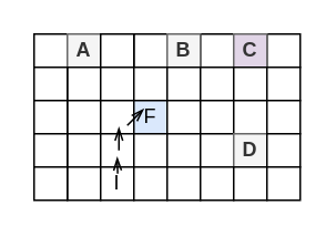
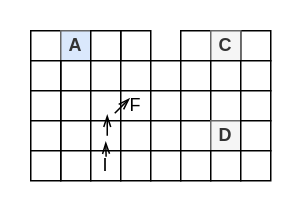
  <mxCell id="0" />
  <mxCell id="1" parent="0" />
  <mxCell id="2" value="" style="rounded=0;whiteSpace=wrap;html=1;" vertex="1" parent="1"><mxGeometry x="20" y="20" width="20" height="20" as="geometry" /></mxCell>
- <mxCell id="3" value="A" style="rounded=0;whiteSpace=wrap;html=1;fontStyle=1;fillColor=#f5f5f5;strokeColor=#666666;fontColor=#333333;" vertex="1" parent="1"><mxGeometry x="40" y="20" width="20" height="20" as="geometry" /></mxCell>
+ <mxCell id="3" value="A" style="rounded=0;whiteSpace=wrap;html=1;fontStyle=1;fillColor=#dae8fc;strokeColor=#666666;fontColor=#333333;" vertex="1" parent="1"><mxGeometry x="40" y="20" width="20" height="20" as="geometry" /></mxCell>
  <mxCell id="4" value="" style="rounded=0;whiteSpace=wrap;html=1;" vertex="1" parent="1"><mxGeometry x="40" y="40" width="20" height="20" as="geometry" /></mxCell>
  <mxCell id="5" value="" style="rounded=0;whiteSpace=wrap;html=1;" vertex="1" parent="1"><mxGeometry x="20" y="40" width="20" height="20" as="geometry" /></mxCell>
  <mxCell id="6" value="" style="rounded=0;whiteSpace=wrap;html=1;" vertex="1" parent="1"><mxGeometry x="80" y="20" width="20" height="20" as="geometry" /></mxCell>
  <mxCell id="7" value="" style="rounded=0;whiteSpace=wrap;html=1;" vertex="1" parent="1"><mxGeometry x="60" y="20" width="20" height="20" as="geometry" /></mxCell>
  <mxCell id="8" value="" style="rounded=0;whiteSpace=wrap;html=1;" vertex="1" parent="1"><mxGeometry x="120" y="20" width="20" height="20" as="geometry" /></mxCell>
- <mxCell id="9" value="&lt;b&gt;B&lt;/b&gt;" style="rounded=0;whiteSpace=wrap;html=1;fillColor=#f5f5f5;strokeColor=#666666;fontColor=#333333;" vertex="1" parent="1"><mxGeometry x="100" y="20" width="20" height="20" as="geometry" /></mxCell>
  <mxCell id="10" value="" style="rounded=0;whiteSpace=wrap;html=1;" vertex="1" parent="1"><mxGeometry x="160" y="20" width="20" height="20" as="geometry" /></mxCell>
- <mxCell id="11" value="C" style="rounded=0;whiteSpace=wrap;html=1;fontStyle=1;fillColor=#e1d5e7;strokeColor=#666666;fontColor=#333333;" vertex="1" parent="1"><mxGeometry x="140" y="20" width="20" height="20" as="geometry" /></mxCell>
+ <mxCell id="11" value="C" style="rounded=0;whiteSpace=wrap;html=1;fontStyle=1;fillColor=#f5f5f5;strokeColor=#666666;fontColor=#333333;" vertex="1" parent="1"><mxGeometry x="140" y="20" width="20" height="20" as="geometry" /></mxCell>
  <mxCell id="12" value="" style="rounded=0;whiteSpace=wrap;html=1;" vertex="1" parent="1"><mxGeometry x="60" y="40" width="20" height="20" as="geometry" /></mxCell>
  <mxCell id="13" value="" style="rounded=0;whiteSpace=wrap;html=1;" vertex="1" parent="1"><mxGeometry x="80" y="40" width="20" height="20" as="geometry" /></mxCell>
  <mxCell id="14" value="" style="rounded=0;whiteSpace=wrap;html=1;fontStyle=1" vertex="1" parent="1"><mxGeometry x="100" y="40" width="20" height="20" as="geometry" /></mxCell>
  <mxCell id="15" value="" style="rounded=0;whiteSpace=wrap;html=1;" vertex="1" parent="1"><mxGeometry x="120" y="40" width="20" height="20" as="geometry" /></mxCell>
  <mxCell id="16" value="" style="rounded=0;whiteSpace=wrap;html=1;" vertex="1" parent="1"><mxGeometry x="140" y="40" width="20" height="20" as="geometry" /></mxCell>
  <mxCell id="17" value="" style="rounded=0;whiteSpace=wrap;html=1;" vertex="1" parent="1"><mxGeometry x="160" y="40" width="20" height="20" as="geometry" /></mxCell>
  <mxCell id="18" value="" style="rounded=0;whiteSpace=wrap;html=1;" vertex="1" parent="1"><mxGeometry x="40" y="60" width="20" height="20" as="geometry" /></mxCell>
  <mxCell id="19" value="" style="rounded=0;whiteSpace=wrap;html=1;fontStyle=1" vertex="1" parent="1"><mxGeometry x="20" y="60" width="20" height="20" as="geometry" /></mxCell>
  <mxCell id="20" value="" style="rounded=0;whiteSpace=wrap;html=1;" vertex="1" parent="1"><mxGeometry x="60" y="60" width="20" height="20" as="geometry" /></mxCell>
- <mxCell id="21" value="F" style="rounded=0;whiteSpace=wrap;html=1;fillColor=#dae8fc;" vertex="1" parent="1"><mxGeometry x="80" y="60" width="20" height="20" as="geometry" /></mxCell>
+ <mxCell id="21" value="F" style="rounded=0;whiteSpace=wrap;html=1;" vertex="1" parent="1"><mxGeometry x="80" y="60" width="20" height="20" as="geometry" /></mxCell>
  <mxCell id="22" value="" style="rounded=0;whiteSpace=wrap;html=1;" vertex="1" parent="1"><mxGeometry x="100" y="60" width="20" height="20" as="geometry" /></mxCell>
  <mxCell id="23" value="" style="rounded=0;whiteSpace=wrap;html=1;" vertex="1" parent="1"><mxGeometry x="120" y="60" width="20" height="20" as="geometry" /></mxCell>
  <mxCell id="24" value="" style="rounded=0;whiteSpace=wrap;html=1;" vertex="1" parent="1"><mxGeometry x="140" y="60" width="20" height="20" as="geometry" /></mxCell>
  <mxCell id="25" value="" style="rounded=0;whiteSpace=wrap;html=1;" vertex="1" parent="1"><mxGeometry x="160" y="60" width="20" height="20" as="geometry" /></mxCell>
  <mxCell id="26" value="" style="rounded=0;whiteSpace=wrap;html=1;" vertex="1" parent="1"><mxGeometry x="40" y="80" width="20" height="20" as="geometry" /></mxCell>
  <mxCell id="27" value="" style="rounded=0;whiteSpace=wrap;html=1;" vertex="1" parent="1"><mxGeometry x="20" y="80" width="20" height="20" as="geometry" /></mxCell>
  <mxCell id="28" value="" style="rounded=0;whiteSpace=wrap;html=1;" vertex="1" parent="1"><mxGeometry x="60" y="80" width="20" height="20" as="geometry" /></mxCell>
  <mxCell id="29" value="" style="rounded=0;whiteSpace=wrap;html=1;" vertex="1" parent="1"><mxGeometry x="80" y="80" width="20" height="20" as="geometry" /></mxCell>
  <mxCell id="30" value="" style="rounded=0;whiteSpace=wrap;html=1;" vertex="1" parent="1"><mxGeometry x="100" y="80" width="20" height="20" as="geometry" /></mxCell>
  <mxCell id="31" value="" style="rounded=0;whiteSpace=wrap;html=1;" vertex="1" parent="1"><mxGeometry x="120" y="80" width="20" height="20" as="geometry" /></mxCell>
  <mxCell id="32" value="D" style="rounded=0;whiteSpace=wrap;html=1;fontStyle=1;fillColor=#f5f5f5;strokeColor=#666666;fontColor=#333333;" vertex="1" parent="1"><mxGeometry x="140" y="80" width="20" height="20" as="geometry" /></mxCell>
  <mxCell id="33" value="" style="rounded=0;whiteSpace=wrap;html=1;" vertex="1" parent="1"><mxGeometry x="160" y="80" width="20" height="20" as="geometry" /></mxCell>
  <mxCell id="34" value="" style="rounded=0;whiteSpace=wrap;html=1;" vertex="1" parent="1"><mxGeometry x="40" y="100" width="20" height="20" as="geometry" /></mxCell>
  <mxCell id="35" value="" style="rounded=0;whiteSpace=wrap;html=1;" vertex="1" parent="1"><mxGeometry x="20" y="100" width="20" height="20" as="geometry" /></mxCell>
  <mxCell id="36" value="I" style="rounded=0;whiteSpace=wrap;html=1;" vertex="1" parent="1"><mxGeometry x="60" y="100" width="20" height="20" as="geometry" /></mxCell>
  <mxCell id="37" value="" style="rounded=0;whiteSpace=wrap;html=1;" vertex="1" parent="1"><mxGeometry x="80" y="100" width="20" height="20" as="geometry" /></mxCell>
  <mxCell id="38" value="" style="rounded=0;whiteSpace=wrap;html=1;" vertex="1" parent="1"><mxGeometry x="100" y="100" width="20" height="20" as="geometry" /></mxCell>
  <mxCell id="39" value="" style="rounded=0;whiteSpace=wrap;html=1;" vertex="1" parent="1"><mxGeometry x="120" y="100" width="20" height="20" as="geometry" /></mxCell>
  <mxCell id="40" value="" style="rounded=0;whiteSpace=wrap;html=1;" vertex="1" parent="1"><mxGeometry x="140" y="100" width="20" height="20" as="geometry" /></mxCell>
  <mxCell id="41" value="" style="rounded=0;whiteSpace=wrap;html=1;" vertex="1" parent="1"><mxGeometry x="160" y="100" width="20" height="20" as="geometry" /></mxCell>
  <mxCell id="42" value="" style="endArrow=openThin;html=1;endFill=0;" edge="1" parent="1"><mxGeometry width="50" height="50" relative="1" as="geometry"><mxPoint x="70.24" y="104" as="sourcePoint" /><mxPoint x="70" y="94" as="targetPoint" /></mxGeometry></mxCell>
  <mxCell id="43" value="" style="endArrow=openThin;html=1;endFill=0;" edge="1" parent="1"><mxGeometry width="50" height="50" relative="1" as="geometry"><mxPoint x="71" y="90" as="sourcePoint" /><mxPoint x="71" y="76" as="targetPoint" /></mxGeometry></mxCell>
  <mxCell id="44" value="" style="endArrow=openThin;html=1;endFill=0;entryX=0.25;entryY=1;entryDx=0;entryDy=0;" edge="1" parent="1"><mxGeometry width="50" height="50" relative="1" as="geometry"><mxPoint x="76" y="75" as="sourcePoint" /><mxPoint x="86" y="65" as="targetPoint" /></mxGeometry></mxCell>
